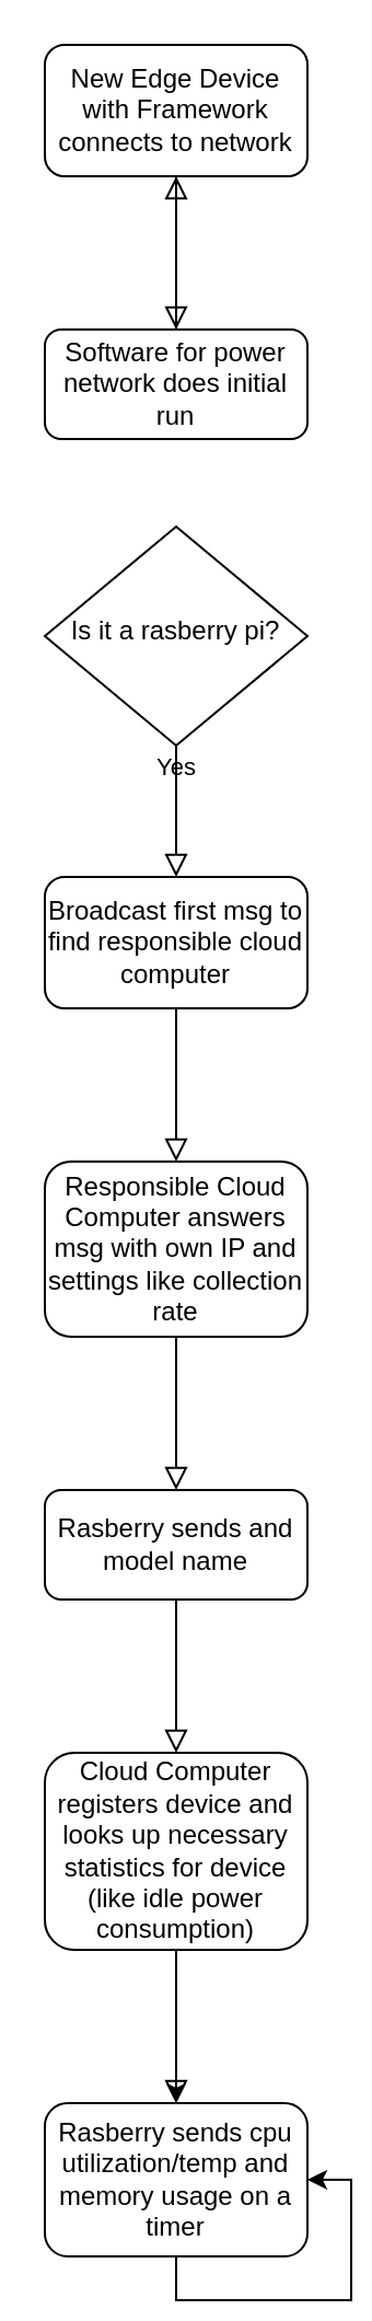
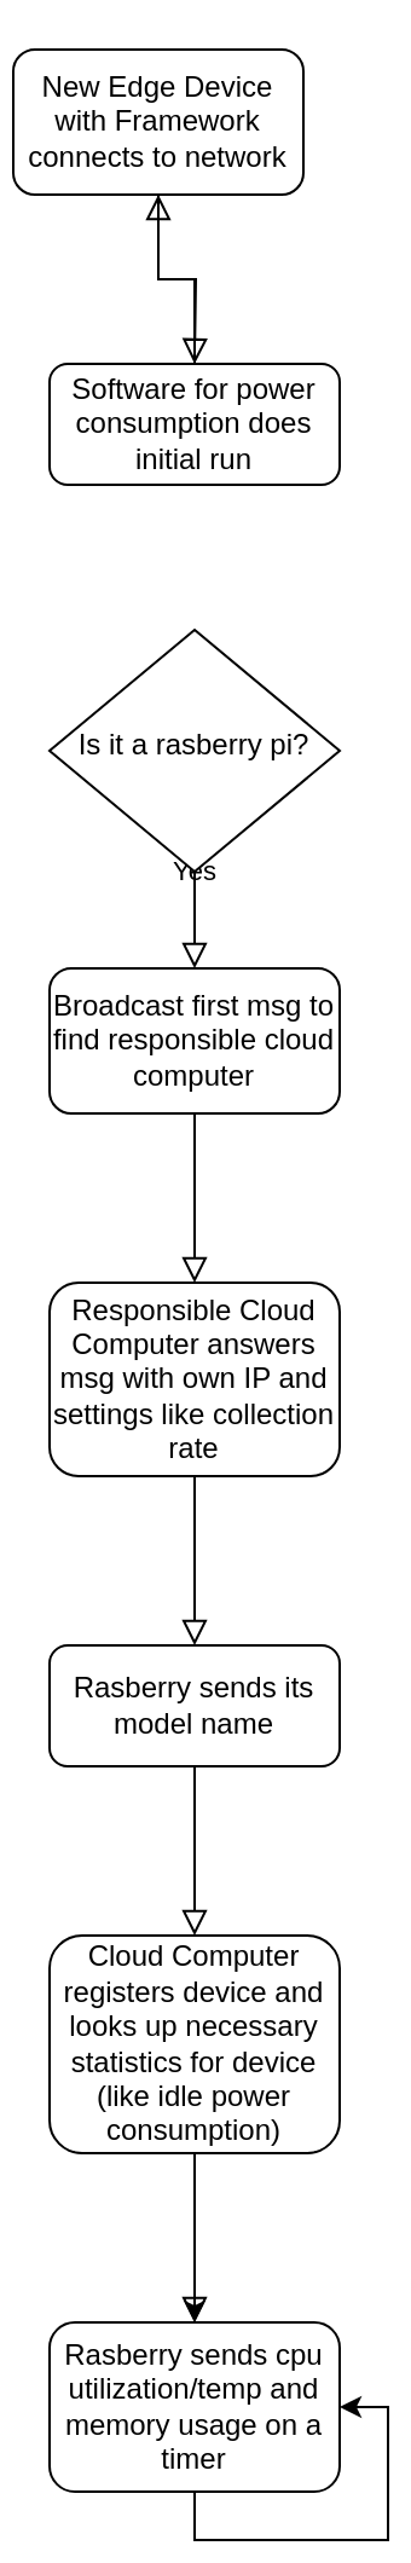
  <mxCell id="0" />
  <mxCell id="1" parent="0" />
  <mxCell id="2" value="" style="rounded=0;html=1;jettySize=auto;orthogonalLoop=1;fontSize=11;endArrow=block;endFill=0;endSize=8;strokeWidth=1;shadow=0;labelBackgroundColor=none;edgeStyle=orthogonalEdgeStyle;" parent="1" source="3" target="8" edge="1"><mxGeometry relative="1" as="geometry"><mxPoint x="70" y="150" as="targetPoint" /></mxGeometry></mxCell>
- <mxCell id="3" value="Software for power network does initial run" style="rounded=1;whiteSpace=wrap;html=1;fontSize=12;glass=0;strokeWidth=1;shadow=0;" parent="1" vertex="1"><mxGeometry x="20" y="150" width="120" height="50" as="geometry" /></mxCell>
+ <mxCell id="3" value="Software for power consumption does initial run" style="rounded=1;whiteSpace=wrap;html=1;fontSize=12;glass=0;strokeWidth=1;shadow=0;" parent="1" vertex="1"><mxGeometry x="20" y="150" width="120" height="50" as="geometry" /></mxCell>
  <mxCell id="4" value="Yes" style="rounded=0;html=1;jettySize=auto;orthogonalLoop=1;fontSize=11;endArrow=block;endFill=0;endSize=8;strokeWidth=1;shadow=0;labelBackgroundColor=none;edgeStyle=orthogonalEdgeStyle;" parent="1" source="5" edge="1"><mxGeometry y="20" relative="1" as="geometry"><mxPoint as="offset" /><mxPoint x="80" y="400" as="targetPoint" /></mxGeometry></mxCell>
- <mxCell id="5" value="Is it a rasberry pi?" style="rhombus;whiteSpace=wrap;html=1;shadow=0;fontFamily=Helvetica;fontSize=12;align=center;strokeWidth=1;spacing=6;spacingTop=-4;" parent="1" vertex="1"><mxGeometry x="20" y="240" width="120" height="100" as="geometry" /></mxCell>
+ <mxCell id="5" value="Is it a rasberry pi?" style="rhombus;whiteSpace=wrap;html=1;shadow=0;fontFamily=Helvetica;fontSize=12;align=center;strokeWidth=1;spacing=6;spacingTop=-4;" parent="1" vertex="1"><mxGeometry x="20" y="260" width="120" height="100" as="geometry" /></mxCell>
  <mxCell id="6" value="Broadcast first msg to find responsible cloud computer" style="rounded=1;whiteSpace=wrap;html=1;fontSize=12;glass=0;strokeWidth=1;shadow=0;" parent="1" vertex="1"><mxGeometry x="20" y="400" width="120" height="60" as="geometry" /></mxCell>
  <mxCell id="7" value="" style="rounded=0;html=1;jettySize=auto;orthogonalLoop=1;fontSize=11;endArrow=block;endFill=0;endSize=8;strokeWidth=1;shadow=0;labelBackgroundColor=none;edgeStyle=orthogonalEdgeStyle;" edge="1" parent="1" source="8"><mxGeometry relative="1" as="geometry"><mxPoint x="80" y="150" as="targetPoint" /></mxGeometry></mxCell>
- <mxCell id="8" value="New Edge Device with Framework connects to network" style="rounded=1;whiteSpace=wrap;html=1;fontSize=12;glass=0;strokeWidth=1;shadow=0;" vertex="1" parent="1"><mxGeometry x="20" y="20" width="120" height="60" as="geometry" /></mxCell>
+ <mxCell id="8" value="New Edge Device with Framework connects to network" style="rounded=1;whiteSpace=wrap;html=1;fontSize=12;glass=0;strokeWidth=1;shadow=0;" vertex="1" parent="1"><mxGeometry x="5" y="20" width="120" height="60" as="geometry" /></mxCell>
  <mxCell id="9" value="Responsible Cloud Computer answers msg with own IP and settings like collection rate" style="rounded=1;whiteSpace=wrap;html=1;fontSize=12;glass=0;strokeWidth=1;shadow=0;" vertex="1" parent="1"><mxGeometry x="20" y="530" width="120" height="80" as="geometry" /></mxCell>
  <mxCell id="10" value="" style="rounded=0;html=1;jettySize=auto;orthogonalLoop=1;fontSize=11;endArrow=block;endFill=0;endSize=8;strokeWidth=1;shadow=0;labelBackgroundColor=none;edgeStyle=orthogonalEdgeStyle;" edge="1" parent="1"><mxGeometry relative="1" as="geometry"><mxPoint x="80" y="530" as="targetPoint" /><mxPoint x="80" y="460" as="sourcePoint" /></mxGeometry></mxCell>
- <mxCell id="11" value="Rasberry sends and model name" style="rounded=1;whiteSpace=wrap;html=1;fontSize=12;glass=0;strokeWidth=1;shadow=0;" vertex="1" parent="1"><mxGeometry x="20" y="680" width="120" height="50" as="geometry" /></mxCell>
+ <mxCell id="11" value="Rasberry sends its model name" style="rounded=1;whiteSpace=wrap;html=1;fontSize=12;glass=0;strokeWidth=1;shadow=0;" vertex="1" parent="1"><mxGeometry x="20" y="680" width="120" height="50" as="geometry" /></mxCell>
  <mxCell id="12" value="" style="rounded=0;html=1;jettySize=auto;orthogonalLoop=1;fontSize=11;endArrow=block;endFill=0;endSize=8;strokeWidth=1;shadow=0;labelBackgroundColor=none;edgeStyle=orthogonalEdgeStyle;" edge="1" parent="1"><mxGeometry relative="1" as="geometry"><mxPoint x="80" y="680" as="targetPoint" /><mxPoint x="80" y="610" as="sourcePoint" /></mxGeometry></mxCell>
  <mxCell id="13" value="" style="edgeStyle=orthogonalEdgeStyle;rounded=0;orthogonalLoop=1;jettySize=auto;html=1;" edge="1" parent="1" source="14" target="16"><mxGeometry relative="1" as="geometry" /></mxCell>
  <mxCell id="14" value="Cloud Computer registers device and looks up necessary statistics for device (like idle power consumption)" style="rounded=1;whiteSpace=wrap;html=1;fontSize=12;glass=0;strokeWidth=1;shadow=0;" vertex="1" parent="1"><mxGeometry x="20" y="800" width="120" height="90" as="geometry" /></mxCell>
  <mxCell id="15" value="" style="rounded=0;html=1;jettySize=auto;orthogonalLoop=1;fontSize=11;endArrow=block;endFill=0;endSize=8;strokeWidth=1;shadow=0;labelBackgroundColor=none;edgeStyle=orthogonalEdgeStyle;" edge="1" parent="1"><mxGeometry relative="1" as="geometry"><mxPoint x="80" y="800" as="targetPoint" /><mxPoint x="80" y="730" as="sourcePoint" /></mxGeometry></mxCell>
  <mxCell id="16" value="Rasberry sends cpu utilization/temp and memory usage on a timer" style="rounded=1;whiteSpace=wrap;html=1;fontSize=12;glass=0;strokeWidth=1;shadow=0;" vertex="1" parent="1"><mxGeometry x="20" y="960" width="120" height="70" as="geometry" /></mxCell>
  <mxCell id="17" value="" style="rounded=0;html=1;jettySize=auto;orthogonalLoop=1;fontSize=11;endArrow=block;endFill=0;endSize=8;strokeWidth=1;shadow=0;labelBackgroundColor=none;edgeStyle=orthogonalEdgeStyle;" edge="1" parent="1"><mxGeometry relative="1" as="geometry"><mxPoint x="80" y="960" as="targetPoint" /><mxPoint x="80" y="890" as="sourcePoint" /></mxGeometry></mxCell>
  <mxCell id="18" value="" style="edgeStyle=orthogonalEdgeStyle;rounded=0;orthogonalLoop=1;jettySize=auto;html=1;exitX=0.5;exitY=1;exitDx=0;exitDy=0;entryX=1;entryY=0.5;entryDx=0;entryDy=0;" edge="1" parent="1" source="16" target="16"><mxGeometry relative="1" as="geometry"><mxPoint x="90" y="900" as="sourcePoint" /><mxPoint x="90" y="970" as="targetPoint" /></mxGeometry></mxCell>
